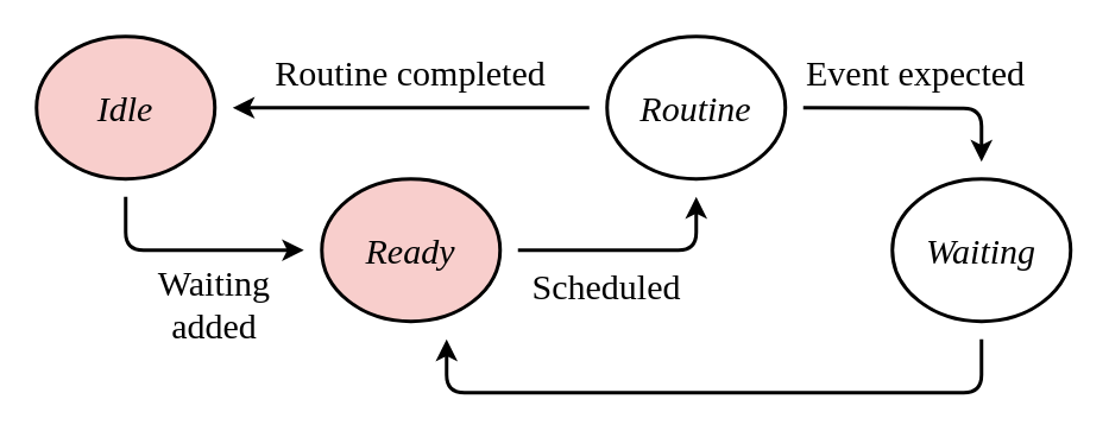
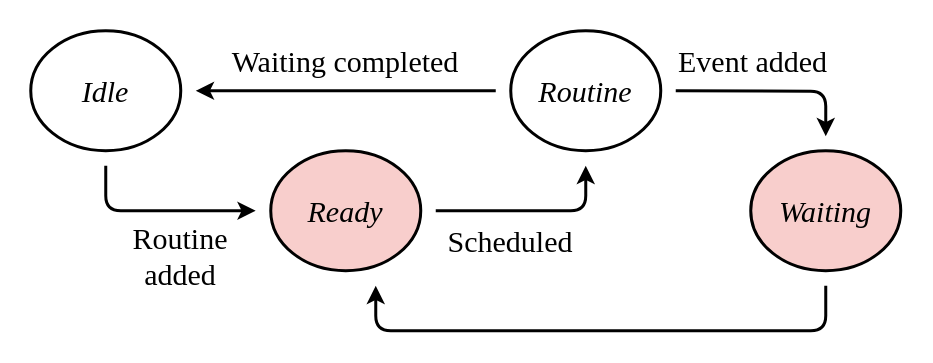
  <mxCell id="0" />
  <mxCell id="1" parent="0" />
- <mxCell id="2" value="Idle" style="ellipse;whiteSpace=wrap;html=1;strokeWidth=2;fontFamily=Times New Roman;fontSize=20;fontStyle=2;fillColor=#f8cecc;" vertex="1" parent="1"><mxGeometry x="20" y="20" width="100" height="80" as="geometry" /></mxCell>
+ <mxCell id="2" value="Idle" style="ellipse;whiteSpace=wrap;html=1;strokeWidth=2;fontFamily=Times New Roman;fontSize=20;fontStyle=2" vertex="1" parent="1"><mxGeometry x="20" y="20" width="100" height="80" as="geometry" /></mxCell>
  <mxCell id="3" value="Ready" style="ellipse;whiteSpace=wrap;html=1;strokeWidth=2;fontFamily=Times New Roman;fontSize=20;fontStyle=2;fillColor=#f8cecc;" vertex="1" parent="1"><mxGeometry x="180" y="100" width="100" height="80" as="geometry" /></mxCell>
  <mxCell id="4" value="Routine" style="ellipse;whiteSpace=wrap;html=1;strokeWidth=2;fontFamily=Times New Roman;fontSize=20;fontStyle=2" vertex="1" parent="1"><mxGeometry x="340" y="20" width="100" height="80" as="geometry" /></mxCell>
- <mxCell id="5" value="Waiting" style="ellipse;whiteSpace=wrap;html=1;strokeWidth=2;fontFamily=Times New Roman;fontSize=20;fontStyle=2" vertex="1" parent="1"><mxGeometry x="500" y="100" width="100" height="80" as="geometry" /></mxCell>
+ <mxCell id="5" value="Waiting" style="ellipse;whiteSpace=wrap;html=1;strokeWidth=2;fontFamily=Times New Roman;fontSize=20;fontStyle=2;fillColor=#f8cecc;" vertex="1" parent="1"><mxGeometry x="500" y="100" width="100" height="80" as="geometry" /></mxCell>
  <mxCell id="6" value="" style="endArrow=classic;html=1;fontFamily=Times New Roman;strokeWidth=2;fontSize=24;" edge="1" parent="1"><mxGeometry width="50" height="50" relative="1" as="geometry"><mxPoint x="550" y="190" as="sourcePoint" /><mxPoint x="250" y="190" as="targetPoint" /><Array as="points"><mxPoint x="550" y="220" /><mxPoint x="250" y="220" /></Array></mxGeometry></mxCell>
  <mxCell id="7" value="" style="endArrow=classic;html=1;fontFamily=Times New Roman;strokeWidth=2;fontSize=24;" edge="1" parent="1"><mxGeometry width="50" height="50" relative="1" as="geometry"><mxPoint x="70" y="110" as="sourcePoint" /><mxPoint x="170" y="140" as="targetPoint" /><Array as="points"><mxPoint x="70" y="140" /></Array></mxGeometry></mxCell>
- <mxCell id="8" value="Waiting added" style="text;html=1;strokeColor=none;fillColor=none;align=center;verticalAlign=middle;whiteSpace=wrap;rounded=0;fontSize=20;fontFamily=Times New Roman;" vertex="1" parent="1"><mxGeometry x="70" y="140" width="100" height="60" as="geometry" /></mxCell>
+ <mxCell id="8" value="Routine added" style="text;html=1;strokeColor=none;fillColor=none;align=center;verticalAlign=middle;whiteSpace=wrap;rounded=0;fontSize=20;fontFamily=Times New Roman;" vertex="1" parent="1"><mxGeometry x="70" y="140" width="100" height="60" as="geometry" /></mxCell>
  <mxCell id="9" value="" style="endArrow=classic;html=1;fontFamily=Times New Roman;strokeWidth=2;fontSize=24;" edge="1" parent="1"><mxGeometry width="50" height="50" relative="1" as="geometry"><mxPoint x="330" y="60" as="sourcePoint" /><mxPoint x="130" y="60" as="targetPoint" /></mxGeometry></mxCell>
- <mxCell id="10" value="Routine completed" style="text;html=1;strokeColor=none;fillColor=none;align=center;verticalAlign=middle;whiteSpace=wrap;rounded=0;fontSize=20;fontFamily=Times New Roman;" vertex="1" parent="1"><mxGeometry x="135" y="20" width="190" height="40" as="geometry" /></mxCell>
+ <mxCell id="10" value="Waiting completed" style="text;html=1;strokeColor=none;fillColor=none;align=center;verticalAlign=middle;whiteSpace=wrap;rounded=0;fontSize=20;fontFamily=Times New Roman;" vertex="1" parent="1"><mxGeometry x="135" y="20" width="190" height="40" as="geometry" /></mxCell>
  <mxCell id="11" value="" style="endArrow=classic;html=1;fontFamily=Times New Roman;strokeWidth=2;fontSize=24;" edge="1" parent="1"><mxGeometry width="50" height="50" relative="1" as="geometry"><mxPoint x="450" y="60" as="sourcePoint" /><mxPoint x="550" y="90.29" as="targetPoint" /><Array as="points"><mxPoint x="550" y="60.29" /></Array></mxGeometry></mxCell>
- <mxCell id="12" value="Event expected" style="text;html=1;strokeColor=none;fillColor=none;align=left;verticalAlign=middle;whiteSpace=wrap;rounded=0;fontSize=20;fontFamily=Times New Roman;" vertex="1" parent="1"><mxGeometry x="450" y="20" width="140" height="40" as="geometry" /></mxCell>
+ <mxCell id="12" value="Event added" style="text;html=1;strokeColor=none;fillColor=none;align=left;verticalAlign=middle;whiteSpace=wrap;rounded=0;fontSize=20;fontFamily=Times New Roman;" vertex="1" parent="1"><mxGeometry x="450" y="20" width="140" height="40" as="geometry" /></mxCell>
  <mxCell id="13" value="" style="endArrow=classic;html=1;fontFamily=Times New Roman;strokeWidth=2;fontSize=24;" edge="1" parent="1"><mxGeometry width="50" height="50" relative="1" as="geometry"><mxPoint x="290" y="140" as="sourcePoint" /><mxPoint x="390" y="110" as="targetPoint" /><Array as="points"><mxPoint x="390" y="140" /></Array></mxGeometry></mxCell>
  <mxCell id="14" value="Scheduled" style="text;html=1;strokeColor=none;fillColor=none;align=center;verticalAlign=middle;whiteSpace=wrap;rounded=0;fontSize=20;fontFamily=Times New Roman;" vertex="1" parent="1"><mxGeometry x="290" y="140" width="100" height="40" as="geometry" /></mxCell>
